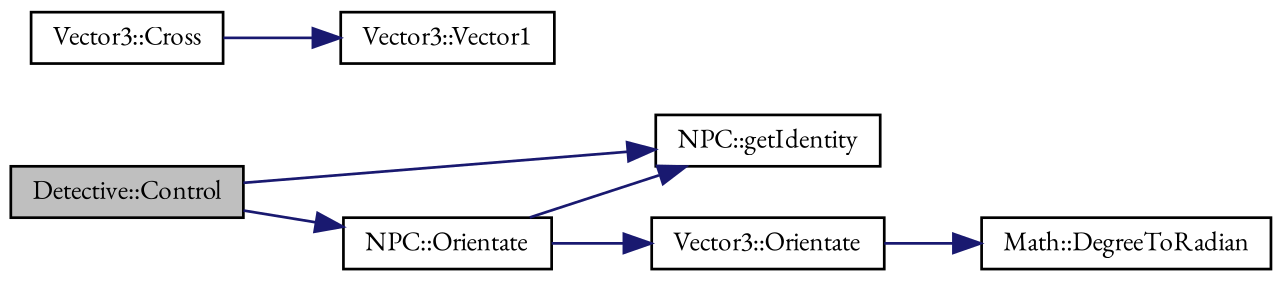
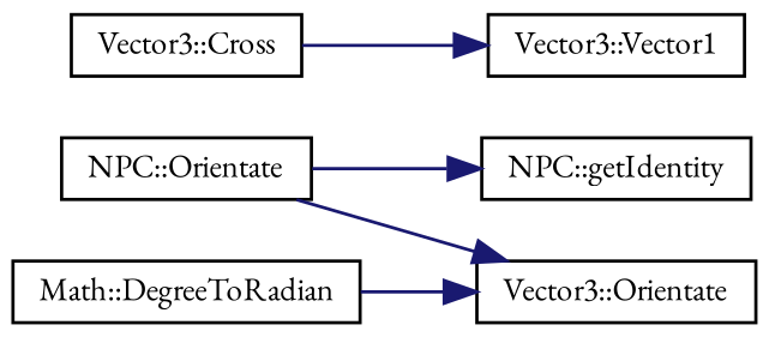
  digraph {
    fontname="EB Garamond"
    rankdir=LR
    node [color=black fontname="EB Garamond" fontsize=10 shape=record]
    edge [color=midnightblue fontname="EB Garamond" fontsize=10 labelfontname=Helvetica labelfontsize=10 style=solid]
-   n1 [fillcolor=grey75 fontcolor=black height=0.2 label="Detective::Control" style=filled width=0.4]
    n2 [height=0.2 label="NPC::getIdentity" width=0.4]
    n3 [height=0.2 label="NPC::Orientate" width=0.4]
    n4 [height=0.2 label="Vector3::Orientate" width=0.4]
    n5 [height=0.2 label="Math::DegreeToRadian" width=0.4]
    n6 [height=0.2 label="Vector3::Cross" width=0.4]
    n7 [height=0.2 label="Vector3::Vector1" width=0.4]
-   n1 -> n2
-   n1 -> n3
    n3 -> n2
    n3 -> n4
-   n4 -> n5
+   n5 -> n4
    n6 -> n7
  }
